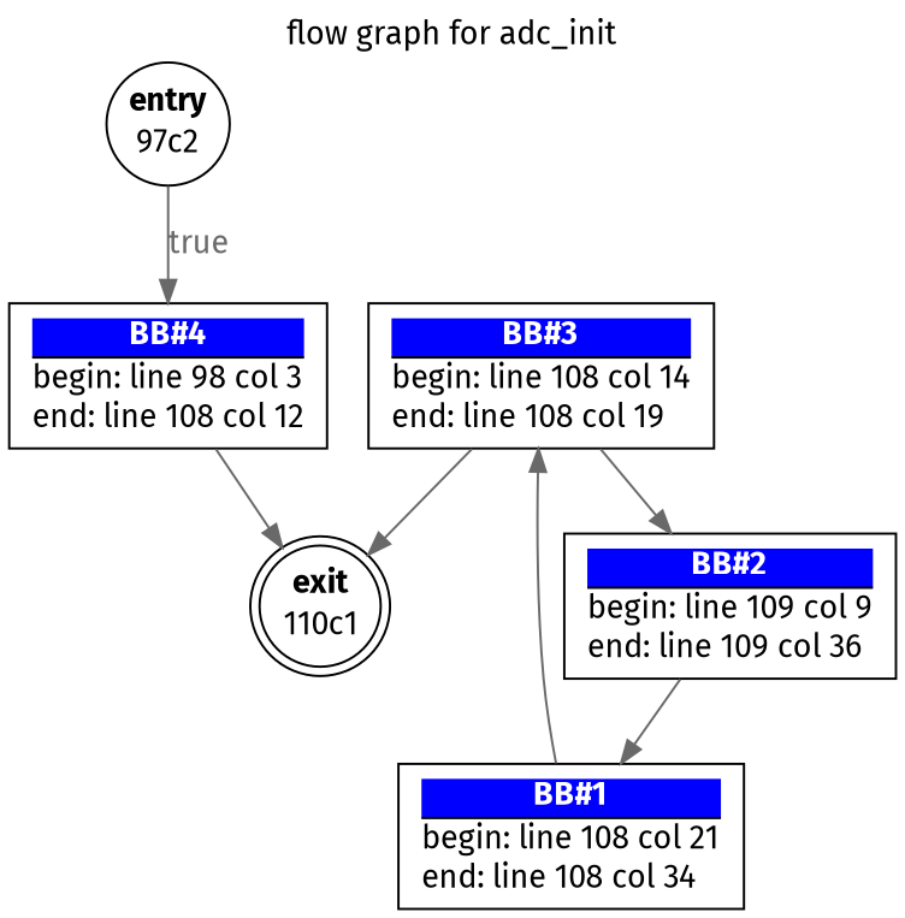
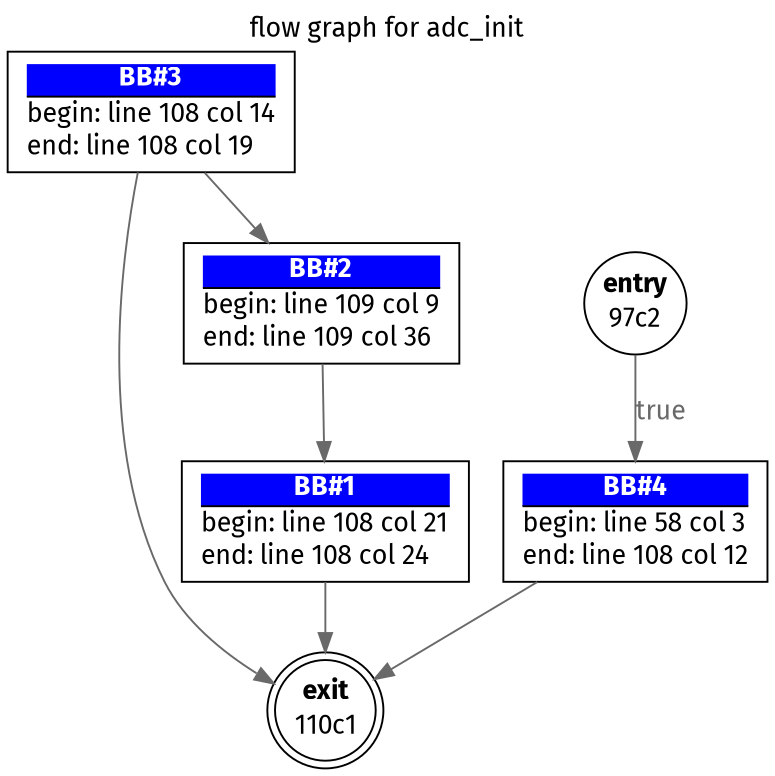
  digraph {
    fontname="Fira Sans"
    label="flow graph for adc_init"
    labelloc=t
    node [fontname="Fira Sans" shape=box]
    edge [color=dimgray fontcolor=dimgray fontname="Fira Sans"]
    n1 [label=<<TABLE border="0" cellborder="0" cellpadding="0"><TR><TD border="0" bgcolor="#ffffff" sides="b"><FONT color="#000000"><B>exit</B></FONT></TD></TR><TR><TD>110c1</TD></TR></TABLE>> margin=0 shape=doublecircle]
-   n2 [label=<<TABLE border="0" cellborder="0" cellpadding="0"><TR><TD border="1" bgcolor="#0000ff" sides="b"><FONT color="#ffffff"><B>BB#1</B></FONT></TD></TR><TR><TD align="left">begin: line 108 col 21</TD></TR><TR><TD align="left">end: line 108 col 34</TD></TR></TABLE>>]
+   n2 [label=<<TABLE border="0" cellborder="0" cellpadding="0"><TR><TD border="1" bgcolor="#0000ff" sides="b"><FONT color="#ffffff"><B>BB#1</B></FONT></TD></TR><TR><TD align="left">begin: line 108 col 21</TD></TR><TR><TD align="left">end: line 108 col 24</TD></TR></TABLE>>]
    n3 [label=<<TABLE border="0" cellborder="0" cellpadding="0"><TR><TD border="1" bgcolor="#0000ff" sides="b"><FONT color="#ffffff"><B>BB#3</B></FONT></TD></TR><TR><TD align="left">begin: line 108 col 14</TD></TR><TR><TD align="left">end: line 108 col 19</TD></TR></TABLE>>]
    n4 [label=<<TABLE border="0" cellborder="0" cellpadding="0"><TR><TD border="1" bgcolor="#0000ff" sides="b"><FONT color="#ffffff"><B>BB#2</B></FONT></TD></TR><TR><TD align="left">begin: line 109 col 9</TD></TR><TR><TD align="left">end: line 109 col 36</TD></TR></TABLE>>]
-   n5 [label=<<TABLE border="0" cellborder="0" cellpadding="0"><TR><TD border="1" bgcolor="#0000ff" sides="b"><FONT color="#ffffff"><B>BB#4</B></FONT></TD></TR><TR><TD align="left">begin: line 98 col 3</TD></TR><TR><TD align="left">end: line 108 col 12</TD></TR></TABLE>>]
+   n5 [label=<<TABLE border="0" cellborder="0" cellpadding="0"><TR><TD border="1" bgcolor="#0000ff" sides="b"><FONT color="#ffffff"><B>BB#4</B></FONT></TD></TR><TR><TD align="left">begin: line 58 col 3</TD></TR><TR><TD align="left">end: line 108 col 12</TD></TR></TABLE>>]
    n6 [label=<<TABLE border="0" cellborder="0" cellpadding="0"><TR><TD border="0" bgcolor="#ffffff" sides="b"><FONT color="#000000"><B>entry</B></FONT></TD></TR><TR><TD>97c2</TD></TR></TABLE>> margin=0 shape=circle]
-   n2 -> n3
+   n2 -> n1
    n3 -> n1
    n3 -> n4
    n4 -> n2
    n5 -> n1
    n6 -> n5 [label=true]
  }
